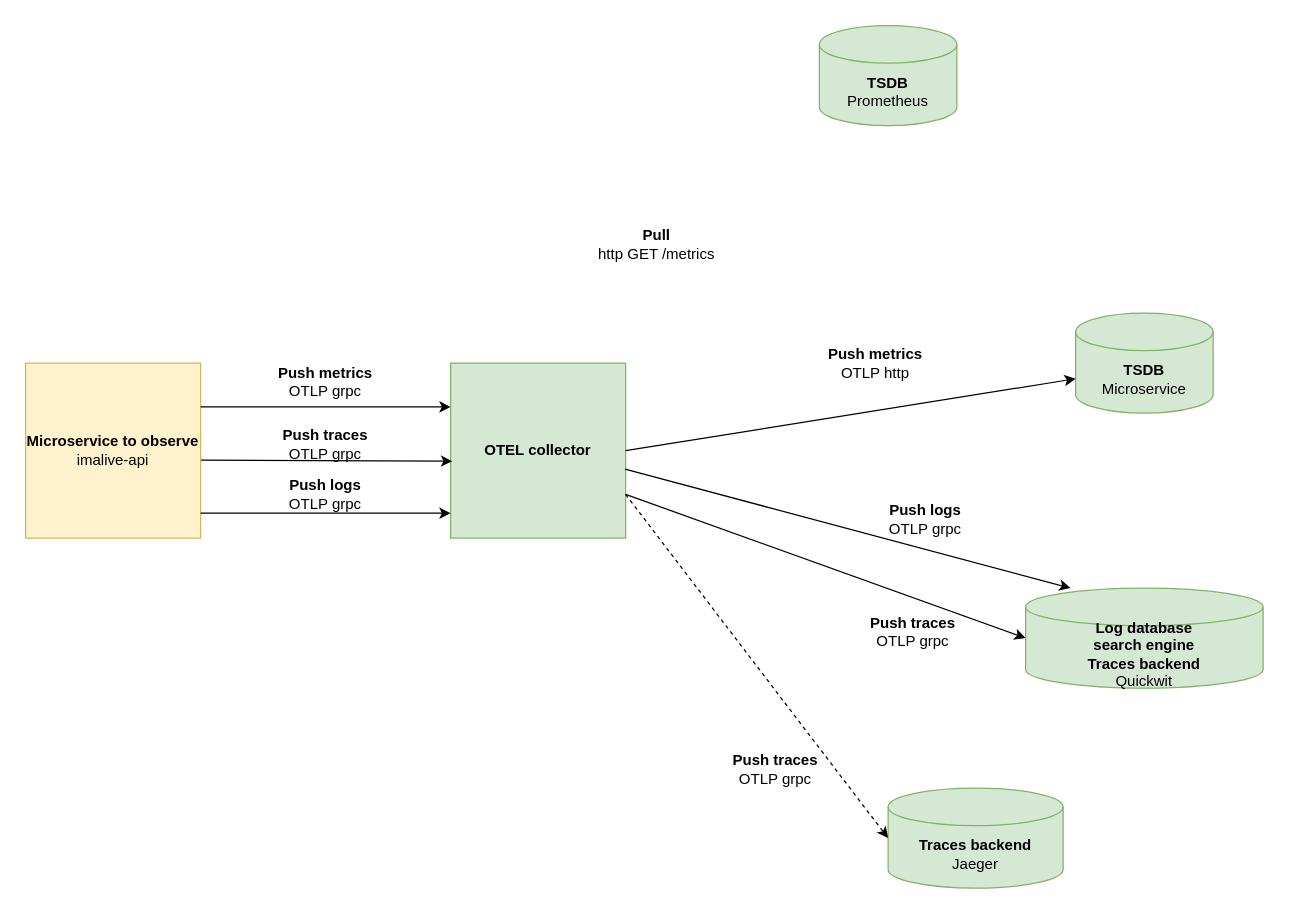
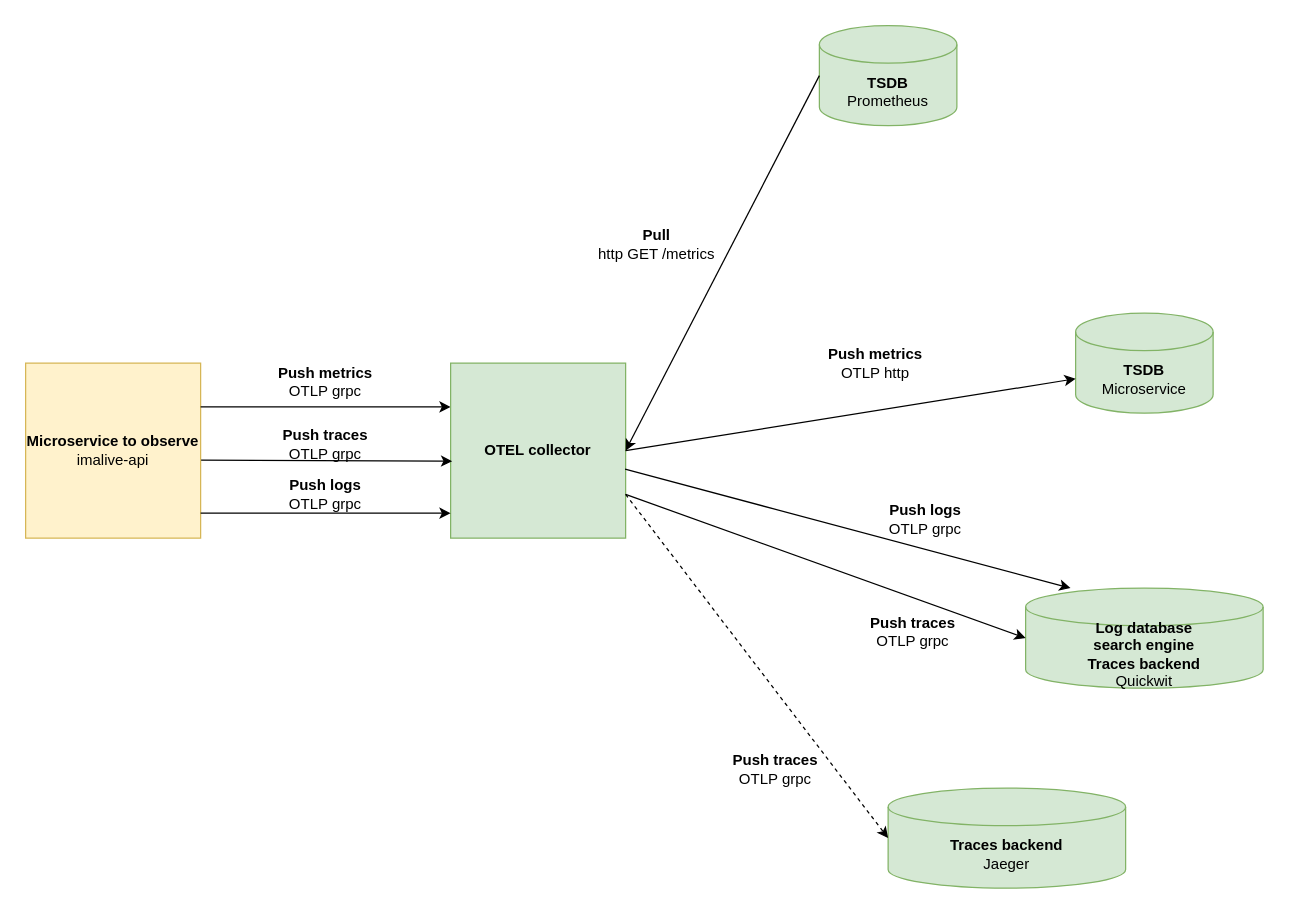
  <mxCell id="0" />
  <mxCell id="1" parent="0" />
  <mxCell id="2" value="&lt;b&gt;Microservice to observe&lt;br&gt;&lt;/b&gt;imalive-api" style="whiteSpace=wrap;html=1;aspect=fixed;fillColor=#fff2cc;strokeColor=#d6b656;" parent="1" vertex="1"><mxGeometry x="20" y="290" width="140" height="140" as="geometry" /></mxCell>
  <mxCell id="3" value="&lt;b&gt;TSDB&lt;/b&gt;&lt;br&gt;Prometheus" style="shape=cylinder3;whiteSpace=wrap;html=1;boundedLbl=1;backgroundOutline=1;size=15;fillColor=#d5e8d4;strokeColor=#82b366;" parent="1" vertex="1"><mxGeometry x="655" y="20" width="110" height="80" as="geometry" /></mxCell>
  <mxCell id="4" value="&lt;b&gt;TSDB&lt;/b&gt;&lt;br&gt;Microservice" style="shape=cylinder3;whiteSpace=wrap;html=1;boundedLbl=1;backgroundOutline=1;size=15;fillColor=#d5e8d4;strokeColor=#82b366;" parent="1" vertex="1"><mxGeometry x="860" y="250" width="110" height="80" as="geometry" /></mxCell>
  <mxCell id="5" value="" style="endArrow=classic;html=1;rounded=0;exitX=1;exitY=0.25;exitDx=0;exitDy=0;entryX=0;entryY=0.25;entryDx=0;entryDy=0;" parent="1" source="2" target="8" edge="1"><mxGeometry width="50" height="50" relative="1" as="geometry"><mxPoint x="720" y="190" as="sourcePoint" /><mxPoint x="680" y="30" as="targetPoint" /><Array as="points" /></mxGeometry></mxCell>
  <mxCell id="6" value="&lt;b&gt;Push metrics&lt;/b&gt;&lt;br&gt;OTLP grpc" style="text;html=1;align=center;verticalAlign=middle;whiteSpace=wrap;rounded=0;" parent="1" vertex="1"><mxGeometry x="190" y="290" width="140" height="30" as="geometry" /></mxCell>
  <mxCell id="7" value="&lt;b&gt;Pull&lt;/b&gt;&lt;br&gt;http GET /metrics" style="text;html=1;align=center;verticalAlign=middle;whiteSpace=wrap;rounded=0;" parent="1" vertex="1"><mxGeometry x="470" y="180" width="110" height="30" as="geometry" /></mxCell>
  <mxCell id="8" value="&lt;b&gt;OTEL collector&lt;/b&gt;" style="whiteSpace=wrap;html=1;aspect=fixed;fillColor=#d5e8d4;strokeColor=#82b366;" parent="1" vertex="1"><mxGeometry x="360" y="290" width="140" height="140" as="geometry" /></mxCell>
+ <mxCell id="9" value="" style="endArrow=classic;html=1;rounded=0;exitX=0;exitY=0.5;exitDx=0;exitDy=0;entryX=1;entryY=0.5;entryDx=0;entryDy=0;exitPerimeter=0;" parent="1" source="3" target="8" edge="1"><mxGeometry width="50" height="50" relative="1" as="geometry"><mxPoint x="590" y="140" as="sourcePoint" /><mxPoint x="610" y="120" as="targetPoint" /><Array as="points" /></mxGeometry></mxCell>
  <mxCell id="10" value="" style="endArrow=classic;html=1;rounded=0;exitX=1.003;exitY=0.554;exitDx=0;exitDy=0;exitPerimeter=0;entryX=0.009;entryY=0.56;entryDx=0;entryDy=0;entryPerimeter=0;" parent="1" source="2" target="8" edge="1"><mxGeometry width="50" height="50" relative="1" as="geometry"><mxPoint x="180" y="370" as="sourcePoint" /><mxPoint x="360" y="370" as="targetPoint" /><Array as="points" /></mxGeometry></mxCell>
  <mxCell id="11" value="&lt;b&gt;Push traces&lt;/b&gt;&lt;br&gt;OTLP grpc" style="text;html=1;align=center;verticalAlign=middle;whiteSpace=wrap;rounded=0;" parent="1" vertex="1"><mxGeometry x="190" y="340" width="140" height="30" as="geometry" /></mxCell>
  <mxCell id="12" value="" style="endArrow=classic;html=1;rounded=0;exitX=1;exitY=0.25;exitDx=0;exitDy=0;" parent="1" edge="1"><mxGeometry width="50" height="50" relative="1" as="geometry"><mxPoint x="160" y="410" as="sourcePoint" /><mxPoint x="360" y="410" as="targetPoint" /><Array as="points" /></mxGeometry></mxCell>
  <mxCell id="13" value="&lt;b&gt;Push logs&lt;/b&gt;&lt;br&gt;OTLP grpc" style="text;html=1;align=center;verticalAlign=middle;whiteSpace=wrap;rounded=0;" parent="1" vertex="1"><mxGeometry x="190" y="380" width="140" height="30" as="geometry" /></mxCell>
  <mxCell id="14" value="&lt;b&gt;Log database&lt;br&gt;search engine&lt;br&gt;Traces backend&lt;/b&gt;&lt;br&gt;Quickwit" style="shape=cylinder3;whiteSpace=wrap;html=1;boundedLbl=1;backgroundOutline=1;size=15;fillColor=#d5e8d4;strokeColor=#82b366;" parent="1" vertex="1"><mxGeometry x="820" y="470" width="190" height="80" as="geometry" /></mxCell>
- <mxCell id="15" value="&lt;b&gt;Traces backend&lt;br&gt;&lt;/b&gt;Jaeger" style="shape=cylinder3;whiteSpace=wrap;html=1;boundedLbl=1;backgroundOutline=1;size=15;fillColor=#d5e8d4;strokeColor=#82b366;" parent="1" vertex="1"><mxGeometry x="710" y="630" width="140" height="80" as="geometry" /></mxCell>
+ <mxCell id="15" value="&lt;b&gt;Traces backend&lt;br&gt;&lt;/b&gt;Jaeger" style="shape=cylinder3;whiteSpace=wrap;html=1;boundedLbl=1;backgroundOutline=1;size=15;fillColor=#d5e8d4;strokeColor=#82b366;" parent="1" vertex="1"><mxGeometry x="710" y="630" width="190" height="80" as="geometry" /></mxCell>
  <mxCell id="16" value="" style="endArrow=classic;html=1;rounded=0;exitX=1;exitY=0.75;exitDx=0;exitDy=0;entryX=0;entryY=0.5;entryDx=0;entryDy=0;entryPerimeter=0;" parent="1" source="8" target="14" edge="1"><mxGeometry width="50" height="50" relative="1" as="geometry"><mxPoint x="490" y="394.5" as="sourcePoint" /><mxPoint x="691" y="394.5" as="targetPoint" /><Array as="points" /></mxGeometry></mxCell>
  <mxCell id="17" value="&lt;b&gt;Push traces&lt;/b&gt;&lt;br&gt;OTLP grpc" style="text;html=1;align=center;verticalAlign=middle;whiteSpace=wrap;rounded=0;" parent="1" vertex="1"><mxGeometry x="660" y="490" width="140" height="30" as="geometry" /></mxCell>
  <mxCell id="18" value="" style="endArrow=classic;html=1;rounded=0;exitX=1;exitY=0.75;exitDx=0;exitDy=0;entryX=0;entryY=0.5;entryDx=0;entryDy=0;entryPerimeter=0;dashed=1;" parent="1" source="8" target="15" edge="1"><mxGeometry width="50" height="50" relative="1" as="geometry"><mxPoint x="510" y="405" as="sourcePoint" /><mxPoint x="740" y="520" as="targetPoint" /><Array as="points" /></mxGeometry></mxCell>
  <mxCell id="19" value="" style="endArrow=classic;html=1;rounded=0;exitX=0.997;exitY=0.606;exitDx=0;exitDy=0;entryX=0.189;entryY=0;entryDx=0;entryDy=0;exitPerimeter=0;entryPerimeter=0;" parent="1" source="8" target="14" edge="1"><mxGeometry width="50" height="50" relative="1" as="geometry"><mxPoint x="510" y="370" as="sourcePoint" /><mxPoint x="710" y="370" as="targetPoint" /><Array as="points" /></mxGeometry></mxCell>
  <mxCell id="20" value="&lt;b&gt;Push logs&lt;/b&gt;&lt;br&gt;OTLP grpc" style="text;html=1;align=center;verticalAlign=middle;whiteSpace=wrap;rounded=0;" parent="1" vertex="1"><mxGeometry x="670" y="400" width="140" height="30" as="geometry" /></mxCell>
  <mxCell id="21" value="&lt;b&gt;Push traces&lt;/b&gt;&lt;br&gt;OTLP grpc" style="text;html=1;align=center;verticalAlign=middle;whiteSpace=wrap;rounded=0;" parent="1" vertex="1"><mxGeometry x="550" y="600" width="140" height="30" as="geometry" /></mxCell>
  <mxCell id="22" value="" style="endArrow=classic;html=1;rounded=0;exitX=1;exitY=0.5;exitDx=0;exitDy=0;entryX=0;entryY=0;entryDx=0;entryDy=52.5;entryPerimeter=0;" edge="1" parent="1" source="8" target="4"><mxGeometry width="50" height="50" relative="1" as="geometry"><mxPoint x="510" y="385" as="sourcePoint" /><mxPoint x="796" y="490" as="targetPoint" /><Array as="points" /></mxGeometry></mxCell>
  <mxCell id="23" value="&lt;b&gt;Push metrics&lt;/b&gt;&lt;br&gt;OTLP http" style="text;html=1;align=center;verticalAlign=middle;whiteSpace=wrap;rounded=0;" vertex="1" parent="1"><mxGeometry x="630" y="275" width="140" height="30" as="geometry" /></mxCell>
